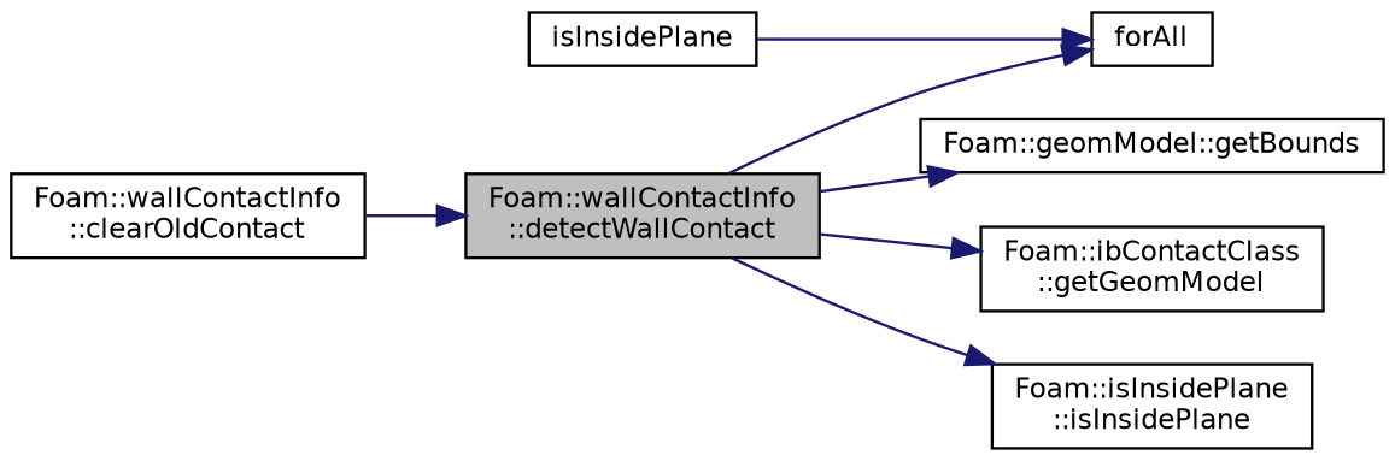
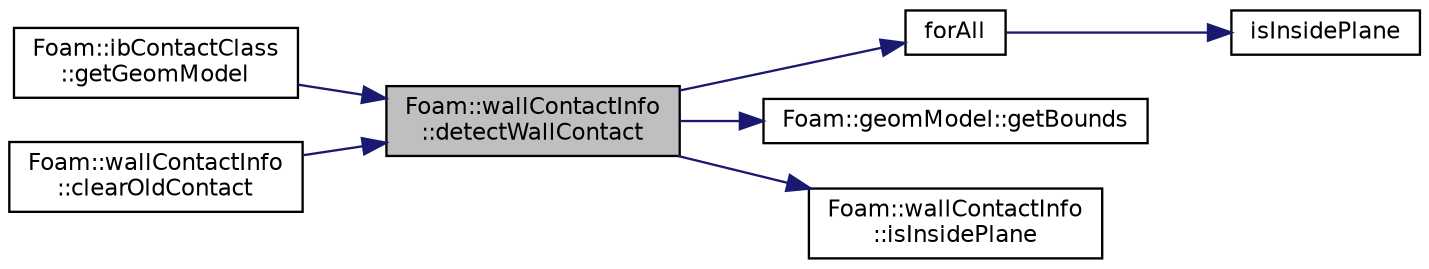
  digraph {
    rankdir=LR
    node [color=black fillcolor=white fontname=Helvetica fontsize=10 shape=record style=filled]
    edge [color=midnightblue fontname=Helvetica fontsize=10 labelfontname=Helvetica labelfontsize=10 style=solid]
    n1 [fillcolor=grey75 fontcolor=black height=0.2 label="Foam::wallContactInfo\l::detectWallContact" width=0.4]
    n2 [height=0.2 label=forAll width=0.4]
    n3 [height=0.2 label="Foam::geomModel::getBounds" width=0.4]
    n4 [height=0.2 label="Foam::ibContactClass\l::getGeomModel" width=0.4]
-   n5 [height=0.2 label="Foam::isInsidePlane\l::isInsidePlane" width=0.4]
+   n5 [height=0.2 label="Foam::wallContactInfo\l::isInsidePlane" width=0.4]
    n6 [height=0.2 label="Foam::wallContactInfo\l::clearOldContact" width=0.4]
    n7 [height=0.2 label=isInsidePlane width=0.4]
    n1 -> n2
    n1 -> n3
-   n1 -> n4
+   n4 -> n1
    n1 -> n5
-   n7 -> n2
+   n2 -> n7
    n6 -> n1
  }
